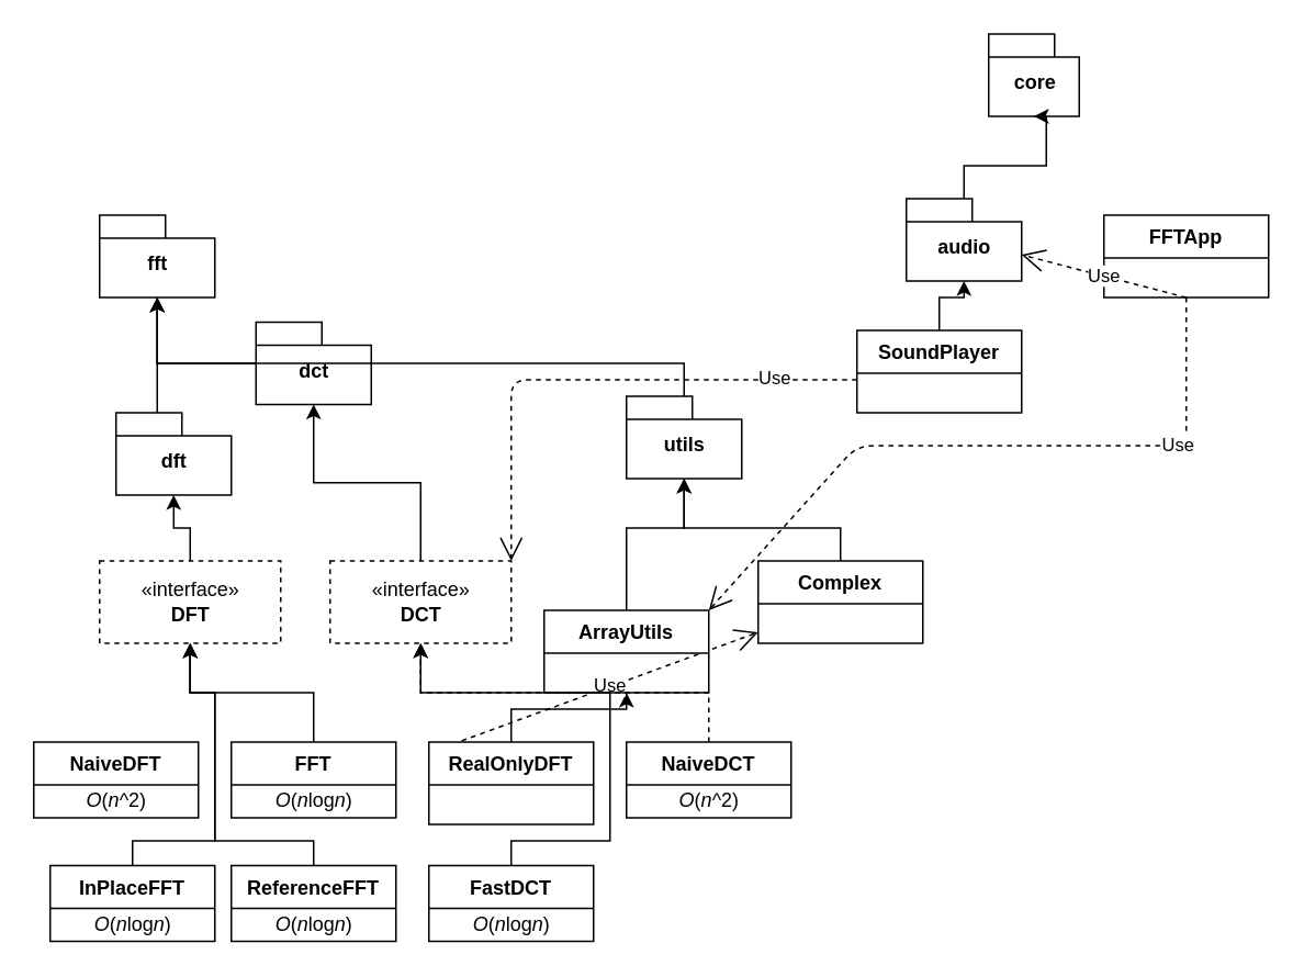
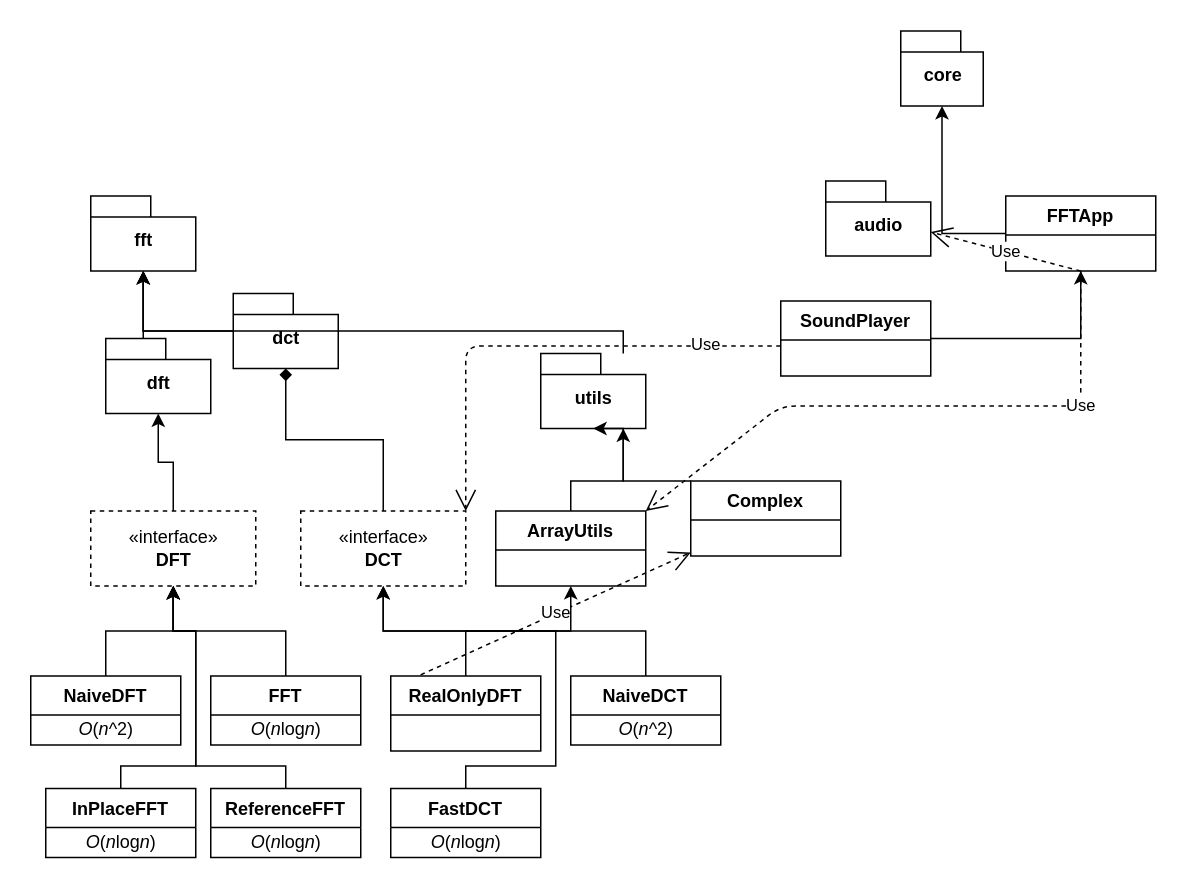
  <mxCell id="0" />
  <mxCell id="1" parent="0" />
  <mxCell id="2" value="fft" style="shape=folder;fontStyle=1;spacingTop=10;tabWidth=40;tabHeight=14;tabPosition=left;html=1;" vertex="1" parent="1"><mxGeometry x="60" y="130" width="70" height="50" as="geometry" /></mxCell>
  <mxCell id="3" value="core" style="shape=folder;fontStyle=1;spacingTop=10;tabWidth=40;tabHeight=14;tabPosition=left;html=1;" vertex="1" parent="1"><mxGeometry x="600" y="20" width="55" height="50" as="geometry" /></mxCell>
  <mxCell id="4" style="edgeStyle=orthogonalEdgeStyle;rounded=0;orthogonalLoop=1;jettySize=auto;html=1;entryX=0.5;entryY=1;entryDx=0;entryDy=0;entryPerimeter=0;" edge="1" parent="1" source="5" target="2"><mxGeometry relative="1" as="geometry"><Array as="points"><mxPoint x="95" y="230" /><mxPoint x="95" y="230" /></Array></mxGeometry></mxCell>
- <mxCell id="5" value="dft" style="shape=folder;fontStyle=1;spacingTop=10;tabWidth=40;tabHeight=14;tabPosition=left;html=1;" vertex="1" parent="1"><mxGeometry x="70" y="250" width="70" height="50" as="geometry" /></mxCell>
+ <mxCell id="5" value="dft" style="shape=folder;fontStyle=1;spacingTop=10;tabWidth=40;tabHeight=14;tabPosition=left;html=1;" vertex="1" parent="1"><mxGeometry x="70" y="225" width="70" height="50" as="geometry" /></mxCell>
  <mxCell id="6" style="edgeStyle=orthogonalEdgeStyle;rounded=0;orthogonalLoop=1;jettySize=auto;html=1;entryX=0.5;entryY=1;entryDx=0;entryDy=0;entryPerimeter=0;" edge="1" parent="1" source="7" target="2"><mxGeometry relative="1" as="geometry"><Array as="points"><mxPoint x="195" y="220" /><mxPoint x="95" y="220" /></Array></mxGeometry></mxCell>
  <mxCell id="7" value="dct" style="shape=folder;fontStyle=1;spacingTop=10;tabWidth=40;tabHeight=14;tabPosition=left;html=1;" vertex="1" parent="1"><mxGeometry x="155" y="195" width="70" height="50" as="geometry" /></mxCell>
  <mxCell id="8" style="edgeStyle=orthogonalEdgeStyle;rounded=0;orthogonalLoop=1;jettySize=auto;html=1;entryX=0.5;entryY=1;entryDx=0;entryDy=0;entryPerimeter=0;" edge="1" parent="1" source="9" target="2"><mxGeometry relative="1" as="geometry"><Array as="points"><mxPoint x="415" y="220" /><mxPoint x="95" y="220" /></Array></mxGeometry></mxCell>
- <mxCell id="9" value="utils" style="shape=folder;fontStyle=1;spacingTop=10;tabWidth=40;tabHeight=14;tabPosition=left;html=1;" vertex="1" parent="1"><mxGeometry x="380" y="240" width="70" height="50" as="geometry" /></mxCell>
+ <mxCell id="9" value="utils" style="shape=folder;fontStyle=1;spacingTop=10;tabWidth=40;tabHeight=14;tabPosition=left;html=1;" vertex="1" parent="1"><mxGeometry x="360" y="235" width="70" height="50" as="geometry" /></mxCell>
  <mxCell id="10" style="edgeStyle=orthogonalEdgeStyle;rounded=0;orthogonalLoop=1;jettySize=auto;html=1;entryX=0.5;entryY=1;entryDx=0;entryDy=0;entryPerimeter=0;" edge="1" parent="1" source="11" target="5"><mxGeometry relative="1" as="geometry" /></mxCell>
  <mxCell id="11" value="«interface»&lt;br&gt;&lt;b&gt;DFT&lt;/b&gt;" style="html=1;dashed=1;" vertex="1" parent="1"><mxGeometry x="60" y="340" width="110" height="50" as="geometry" /></mxCell>
- <mxCell id="12" style="edgeStyle=orthogonalEdgeStyle;rounded=0;orthogonalLoop=1;jettySize=auto;html=1;exitX=0.5;exitY=0;exitDx=0;exitDy=0;" edge="1" parent="1" source="13" target="7"><mxGeometry relative="1" as="geometry" /></mxCell>
+ <mxCell id="12" style="edgeStyle=orthogonalEdgeStyle;rounded=0;orthogonalLoop=1;jettySize=auto;html=1;exitX=0.5;exitY=0;exitDx=0;exitDy=0;endArrow=diamond;" edge="1" parent="1" source="13" target="7"><mxGeometry relative="1" as="geometry" /></mxCell>
  <mxCell id="13" value="«interface»&lt;br&gt;&lt;b&gt;DCT&lt;/b&gt;" style="html=1;dashed=1;" vertex="1" parent="1"><mxGeometry x="200" y="340" width="110" height="50" as="geometry" /></mxCell>
+ <mxCell id="14" style="edgeStyle=orthogonalEdgeStyle;rounded=0;orthogonalLoop=1;jettySize=auto;html=1;entryX=0.5;entryY=1;entryDx=0;entryDy=0;" edge="1" parent="1" source="15" target="11"><mxGeometry relative="1" as="geometry" /></mxCell>
  <mxCell id="15" value="NaiveDFT" style="swimlane;fontStyle=1;align=center;verticalAlign=top;childLayout=stackLayout;horizontal=1;startSize=26;horizontalStack=0;resizeParent=1;resizeParentMax=0;resizeLast=0;collapsible=1;marginBottom=0;" vertex="1" parent="1"><mxGeometry x="20" y="450" width="100" height="46" as="geometry" /></mxCell>
  <mxCell id="16" value="&lt;i&gt;O&lt;/i&gt;(&lt;i&gt;n^&lt;/i&gt;2)" style="text;html=1;align=center;verticalAlign=middle;resizable=0;points=[];autosize=1;" vertex="1" parent="15"><mxGeometry y="26" width="100" height="20" as="geometry" /></mxCell>
  <mxCell id="17" style="edgeStyle=orthogonalEdgeStyle;rounded=0;orthogonalLoop=1;jettySize=auto;html=1;entryX=0.5;entryY=1;entryDx=0;entryDy=0;" edge="1" parent="1" source="18" target="11"><mxGeometry relative="1" as="geometry" /></mxCell>
  <mxCell id="18" value="FFT" style="swimlane;fontStyle=1;align=center;verticalAlign=top;childLayout=stackLayout;horizontal=1;startSize=26;horizontalStack=0;resizeParent=1;resizeParentMax=0;resizeLast=0;collapsible=1;marginBottom=0;" vertex="1" parent="1"><mxGeometry x="140" y="450" width="100" height="46" as="geometry" /></mxCell>
  <mxCell id="19" value="&lt;i&gt;O&lt;/i&gt;(&lt;i&gt;n&lt;/i&gt;log&lt;i&gt;n&lt;/i&gt;)" style="text;html=1;align=center;verticalAlign=middle;resizable=0;points=[];autosize=1;" vertex="1" parent="18"><mxGeometry y="26" width="100" height="20" as="geometry" /></mxCell>
  <mxCell id="20" style="edgeStyle=orthogonalEdgeStyle;rounded=0;orthogonalLoop=1;jettySize=auto;html=1;exitX=0.5;exitY=0;exitDx=0;exitDy=0;" edge="1" parent="1" source="21" target="36"><mxGeometry relative="1" as="geometry"><mxPoint x="310" y="410" as="targetPoint" /></mxGeometry></mxCell>
  <mxCell id="21" value="RealOnlyDFT" style="swimlane;fontStyle=1;align=center;verticalAlign=top;childLayout=stackLayout;horizontal=1;startSize=26;horizontalStack=0;resizeParent=1;resizeParentMax=0;resizeLast=0;collapsible=1;marginBottom=0;" vertex="1" parent="1"><mxGeometry x="260" y="450" width="100" height="50" as="geometry" /></mxCell>
  <mxCell id="22" value="Use" style="endArrow=open;endSize=12;dashed=1;html=1;exitX=0.199;exitY=-0.015;exitDx=0;exitDy=0;exitPerimeter=0;" edge="1" parent="1" source="21" target="38"><mxGeometry width="160" relative="1" as="geometry"><mxPoint x="230" y="430" as="sourcePoint" /><mxPoint x="390" y="430" as="targetPoint" /></mxGeometry></mxCell>
- <mxCell id="23" style="edgeStyle=orthogonalEdgeStyle;rounded=0;orthogonalLoop=1;jettySize=auto;html=1;exitX=0.5;exitY=0;exitDx=0;exitDy=0;entryX=0.5;entryY=1;entryDx=0;entryDy=0;dashed=1;" edge="1" parent="1" source="24" target="13"><mxGeometry relative="1" as="geometry" /></mxCell>
+ <mxCell id="23" style="edgeStyle=orthogonalEdgeStyle;rounded=0;orthogonalLoop=1;jettySize=auto;html=1;exitX=0.5;exitY=0;exitDx=0;exitDy=0;entryX=0.5;entryY=1;entryDx=0;entryDy=0;" edge="1" parent="1" source="24" target="13"><mxGeometry relative="1" as="geometry" /></mxCell>
  <mxCell id="24" value="NaiveDCT" style="swimlane;fontStyle=1;align=center;verticalAlign=top;childLayout=stackLayout;horizontal=1;startSize=26;horizontalStack=0;resizeParent=1;resizeParentMax=0;resizeLast=0;collapsible=1;marginBottom=0;" vertex="1" parent="1"><mxGeometry x="380" y="450" width="100" height="46" as="geometry" /></mxCell>
  <mxCell id="25" value="&lt;i&gt;O&lt;/i&gt;(&lt;i&gt;n^&lt;/i&gt;2)" style="text;html=1;align=center;verticalAlign=middle;resizable=0;points=[];autosize=1;" vertex="1" parent="24"><mxGeometry y="26" width="100" height="20" as="geometry" /></mxCell>
  <mxCell id="26" style="edgeStyle=orthogonalEdgeStyle;rounded=0;orthogonalLoop=1;jettySize=auto;html=1;entryX=0.5;entryY=1;entryDx=0;entryDy=0;" edge="1" parent="1" source="27" target="13"><mxGeometry relative="1" as="geometry"><mxPoint x="333" y="400" as="targetPoint" /><Array as="points"><mxPoint x="310" y="510" /><mxPoint x="370" y="510" /><mxPoint x="370" y="420" /><mxPoint x="255" y="420" /></Array></mxGeometry></mxCell>
  <mxCell id="27" value="FastDCT" style="swimlane;fontStyle=1;align=center;verticalAlign=top;childLayout=stackLayout;horizontal=1;startSize=26;horizontalStack=0;resizeParent=1;resizeParentMax=0;resizeLast=0;collapsible=1;marginBottom=0;" vertex="1" parent="1"><mxGeometry x="260" y="525" width="100" height="46" as="geometry" /></mxCell>
  <mxCell id="28" value="&lt;i&gt;O&lt;/i&gt;(&lt;i&gt;n&lt;/i&gt;log&lt;i&gt;n&lt;/i&gt;)" style="text;html=1;align=center;verticalAlign=middle;resizable=0;points=[];autosize=1;" vertex="1" parent="27"><mxGeometry y="26" width="100" height="20" as="geometry" /></mxCell>
  <mxCell id="29" style="edgeStyle=orthogonalEdgeStyle;rounded=0;orthogonalLoop=1;jettySize=auto;html=1;entryX=0.5;entryY=1;entryDx=0;entryDy=0;exitX=0.5;exitY=0;exitDx=0;exitDy=0;" edge="1" parent="1" source="30" target="11"><mxGeometry relative="1" as="geometry"><Array as="points"><mxPoint x="80" y="510" /><mxPoint x="130" y="510" /><mxPoint x="130" y="420" /><mxPoint x="115" y="420" /></Array></mxGeometry></mxCell>
  <mxCell id="30" value="InPlaceFFT" style="swimlane;fontStyle=1;align=center;verticalAlign=top;childLayout=stackLayout;horizontal=1;startSize=26;horizontalStack=0;resizeParent=1;resizeParentMax=0;resizeLast=0;collapsible=1;marginBottom=0;" vertex="1" parent="1"><mxGeometry x="30" y="525" width="100" height="46" as="geometry" /></mxCell>
  <mxCell id="31" value="&lt;i&gt;O&lt;/i&gt;(&lt;i&gt;n&lt;/i&gt;log&lt;i&gt;n&lt;/i&gt;)" style="text;html=1;align=center;verticalAlign=middle;resizable=0;points=[];autosize=1;" vertex="1" parent="30"><mxGeometry y="26" width="100" height="20" as="geometry" /></mxCell>
  <mxCell id="32" style="edgeStyle=orthogonalEdgeStyle;rounded=0;orthogonalLoop=1;jettySize=auto;html=1;entryX=0.5;entryY=1;entryDx=0;entryDy=0;" edge="1" parent="1" source="33" target="11"><mxGeometry relative="1" as="geometry"><mxPoint x="130" y="420" as="targetPoint" /><Array as="points"><mxPoint x="190" y="510" /><mxPoint x="130" y="510" /><mxPoint x="130" y="420" /><mxPoint x="115" y="420" /></Array></mxGeometry></mxCell>
  <mxCell id="33" value="ReferenceFFT" style="swimlane;fontStyle=1;align=center;verticalAlign=top;childLayout=stackLayout;horizontal=1;startSize=26;horizontalStack=0;resizeParent=1;resizeParentMax=0;resizeLast=0;collapsible=1;marginBottom=0;" vertex="1" parent="1"><mxGeometry x="140" y="525" width="100" height="46" as="geometry" /></mxCell>
  <mxCell id="34" value="&lt;i&gt;O&lt;/i&gt;(&lt;i&gt;n&lt;/i&gt;log&lt;i&gt;n&lt;/i&gt;)" style="text;html=1;align=center;verticalAlign=middle;resizable=0;points=[];autosize=1;" vertex="1" parent="33"><mxGeometry y="26" width="100" height="20" as="geometry" /></mxCell>
  <mxCell id="35" style="edgeStyle=orthogonalEdgeStyle;rounded=0;orthogonalLoop=1;jettySize=auto;html=1;entryX=0.5;entryY=1;entryDx=0;entryDy=0;entryPerimeter=0;" edge="1" parent="1" source="36" target="9"><mxGeometry relative="1" as="geometry"><Array as="points"><mxPoint x="380" y="320" /><mxPoint x="415" y="320" /></Array></mxGeometry></mxCell>
- <mxCell id="36" value="ArrayUtils" style="swimlane;fontStyle=1;align=center;verticalAlign=top;childLayout=stackLayout;horizontal=1;startSize=26;horizontalStack=0;resizeParent=1;resizeParentMax=0;resizeLast=0;collapsible=1;marginBottom=0;" vertex="1" parent="1"><mxGeometry x="330" y="370" width="100" height="50" as="geometry" /></mxCell>
+ <mxCell id="36" value="ArrayUtils" style="swimlane;fontStyle=1;align=center;verticalAlign=top;childLayout=stackLayout;horizontal=1;startSize=26;horizontalStack=0;resizeParent=1;resizeParentMax=0;resizeLast=0;collapsible=1;marginBottom=0;" vertex="1" parent="1"><mxGeometry x="330" y="340" width="100" height="50" as="geometry" /></mxCell>
  <mxCell id="37" style="edgeStyle=orthogonalEdgeStyle;rounded=0;orthogonalLoop=1;jettySize=auto;html=1;" edge="1" parent="1" source="38" target="9"><mxGeometry relative="1" as="geometry"><Array as="points"><mxPoint x="510" y="320" /><mxPoint x="415" y="320" /></Array></mxGeometry></mxCell>
- <mxCell id="38" value="Complex" style="swimlane;fontStyle=1;align=center;verticalAlign=top;childLayout=stackLayout;horizontal=1;startSize=26;horizontalStack=0;resizeParent=1;resizeParentMax=0;resizeLast=0;collapsible=1;marginBottom=0;" vertex="1" parent="1"><mxGeometry x="460" y="340" width="100" height="50" as="geometry" /></mxCell>
+ <mxCell id="38" value="Complex" style="swimlane;fontStyle=1;align=center;verticalAlign=top;childLayout=stackLayout;horizontal=1;startSize=26;horizontalStack=0;resizeParent=1;resizeParentMax=0;resizeLast=0;collapsible=1;marginBottom=0;" vertex="1" parent="1"><mxGeometry x="460" y="320" width="100" height="50" as="geometry" /></mxCell>
+ <mxCell id="39" style="edgeStyle=orthogonalEdgeStyle;rounded=0;orthogonalLoop=1;jettySize=auto;html=1;entryX=0.5;entryY=1;entryDx=0;entryDy=0;entryPerimeter=0;" edge="1" parent="1" source="40" target="3"><mxGeometry relative="1" as="geometry" /></mxCell>
  <mxCell id="40" value="FFTApp" style="swimlane;fontStyle=1;align=center;verticalAlign=top;childLayout=stackLayout;horizontal=1;startSize=26;horizontalStack=0;resizeParent=1;resizeParentMax=0;resizeLast=0;collapsible=1;marginBottom=0;" vertex="1" parent="1"><mxGeometry x="670" y="130" width="100" height="50" as="geometry" /></mxCell>
  <mxCell id="41" value="Use" style="endArrow=open;endSize=12;dashed=1;html=1;exitX=0.5;exitY=1;exitDx=0;exitDy=0;entryX=1;entryY=0;entryDx=0;entryDy=0;" edge="1" parent="1" source="40" target="36"><mxGeometry x="-0.554" width="160" relative="1" as="geometry"><mxPoint x="520" y="290" as="sourcePoint" /><mxPoint x="680" y="290" as="targetPoint" /><Array as="points"><mxPoint x="720" y="270" /><mxPoint x="690" y="270" /><mxPoint x="520" y="270" /></Array><mxPoint as="offset" /></mxGeometry></mxCell>
- <mxCell id="42" style="edgeStyle=orthogonalEdgeStyle;rounded=0;orthogonalLoop=1;jettySize=auto;html=1;entryX=0.5;entryY=1;entryDx=0;entryDy=0;entryPerimeter=0;" edge="1" parent="1" source="43" target="3"><mxGeometry relative="1" as="geometry"><Array as="points"><mxPoint x="585" y="100" /><mxPoint x="635" y="100" /></Array></mxGeometry></mxCell>
  <mxCell id="43" value="audio" style="shape=folder;fontStyle=1;spacingTop=10;tabWidth=40;tabHeight=14;tabPosition=left;html=1;" vertex="1" parent="1"><mxGeometry x="550" y="120" width="70" height="50" as="geometry" /></mxCell>
- <mxCell id="44" style="edgeStyle=orthogonalEdgeStyle;rounded=0;orthogonalLoop=1;jettySize=auto;html=1;entryX=0.5;entryY=1;entryDx=0;entryDy=0;entryPerimeter=0;" edge="1" parent="1" source="45" target="43"><mxGeometry relative="1" as="geometry" /></mxCell>
+ <mxCell id="44" style="edgeStyle=orthogonalEdgeStyle;rounded=0;orthogonalLoop=1;jettySize=auto;html=1;" edge="1" parent="1" source="45" target="40"><mxGeometry relative="1" as="geometry" /></mxCell>
  <mxCell id="45" value="SoundPlayer" style="swimlane;fontStyle=1;align=center;verticalAlign=top;childLayout=stackLayout;horizontal=1;startSize=26;horizontalStack=0;resizeParent=1;resizeParentMax=0;resizeLast=0;collapsible=1;marginBottom=0;" vertex="1" parent="1"><mxGeometry x="520" y="200" width="100" height="50" as="geometry" /></mxCell>
  <mxCell id="46" value="Use" style="endArrow=open;endSize=12;dashed=1;html=1;exitX=0.5;exitY=1;exitDx=0;exitDy=0;" edge="1" parent="1" source="40" target="43"><mxGeometry width="160" relative="1" as="geometry"><mxPoint x="719.9" y="389.25" as="sourcePoint" /><mxPoint x="610" y="330" as="targetPoint" /></mxGeometry></mxCell>
  <mxCell id="47" value="Use" style="endArrow=open;endSize=12;dashed=1;html=1;entryX=1;entryY=0;entryDx=0;entryDy=0;" edge="1" parent="1" target="13"><mxGeometry x="-0.688" y="-1" width="160" relative="1" as="geometry"><mxPoint x="520" y="230" as="sourcePoint" /><mxPoint x="440" y="300" as="targetPoint" /><Array as="points"><mxPoint x="310" y="230" /></Array><mxPoint as="offset" /></mxGeometry></mxCell>
